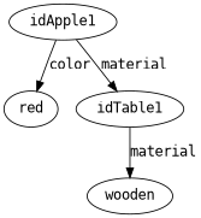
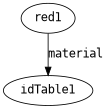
  digraph {
    fontname="DejaVu Sans Mono"
    node [fontname="DejaVu Sans Mono"]
    edge [fontname="DejaVu Sans Mono"]
-   idApple1
-   red
+   idApple1 [label=red1]
    idTable1
-   wooden
-   idApple1 -> red [label=color]
    idApple1 -> idTable1 [label=material]
-   idTable1 -> wooden [label=material]
  }
